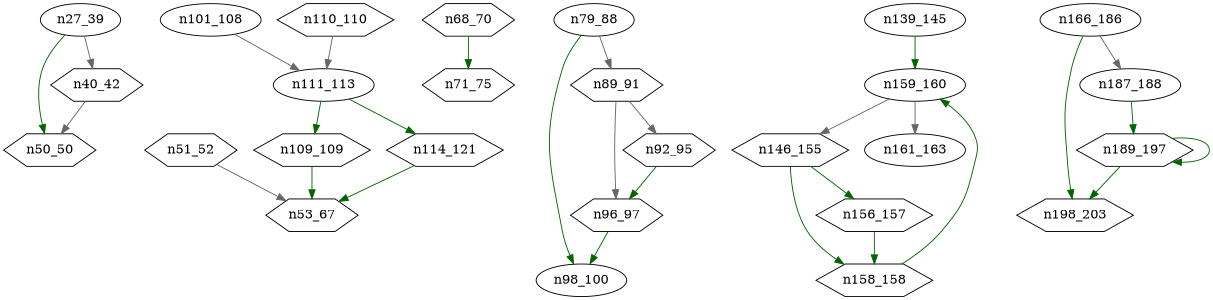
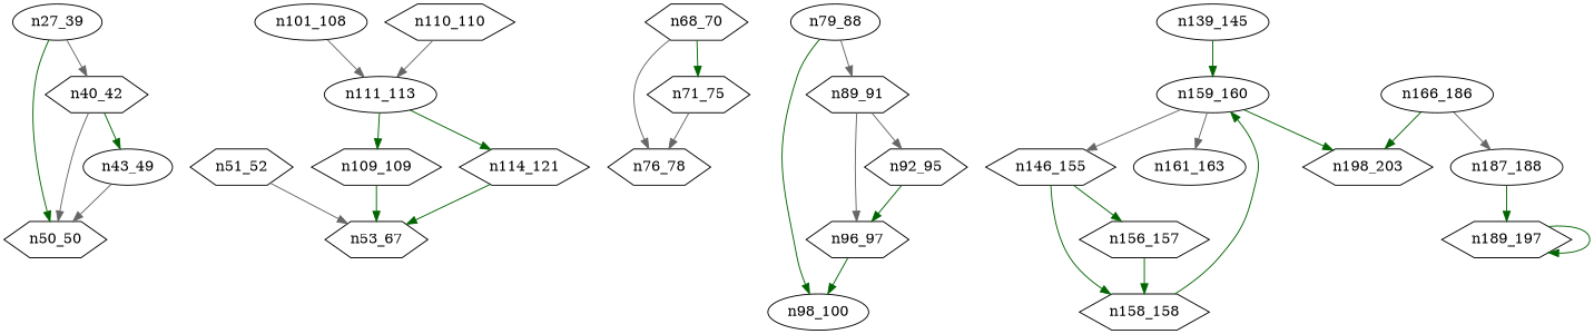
  digraph {
    node [shape=hexagon]
    edge [color=darkgreen]
    n27_39 [shape=ellipse]
    n50_50
    n40_42
+   n43_49 [shape=ellipse]
    n51_52
    n53_67
    n68_70
+   n76_78
    n71_75
    n79_88 [shape=ellipse]
    n98_100 [shape=ellipse]
    n89_91
    n96_97
    n92_95
    n101_108 [shape=ellipse]
    n111_113 [shape=ellipse]
    n109_109
    n114_121
    n110_110
    n139_145 [shape=ellipse]
    n159_160 [shape=ellipse]
    n146_155
    n161_163 [shape=ellipse]
    n158_158
    n156_157
    n166_186 [shape=ellipse]
    n198_203
    n187_188 [shape=ellipse]
    n189_197
    n27_39 -> n50_50
    n27_39 -> n40_42 [color=gray40]
    n40_42 -> n50_50 [color=gray40]
+   n40_42 -> n43_49
+   n43_49 -> n50_50 [color=gray40]
    n51_52 -> n53_67 [color=gray40]
+   n68_70 -> n76_78 [color=gray40]
    n68_70 -> n71_75
+   n71_75 -> n76_78 [color=gray40]
    n79_88 -> n98_100
    n79_88 -> n89_91 [color=gray40]
    n89_91 -> n96_97 [color=gray40]
    n89_91 -> n92_95 [color=gray40]
    n96_97 -> n98_100
    n92_95 -> n96_97
    n101_108 -> n111_113 [color=gray40]
    n111_113 -> n109_109
    n111_113 -> n114_121
    n109_109 -> n53_67
    n114_121 -> n53_67
    n110_110 -> n111_113 [color=gray40]
    n139_145 -> n159_160
    n159_160 -> n146_155 [color=gray40]
    n159_160 -> n161_163 [color=gray40]
    n146_155 -> n158_158
    n146_155 -> n156_157
    n158_158 -> n159_160
    n156_157 -> n158_158
    n166_186 -> n198_203
    n166_186 -> n187_188 [color=gray40]
    n187_188 -> n189_197
-   n189_197 -> n198_203
+   n159_160 -> n198_203
    n189_197 -> n189_197
  }
